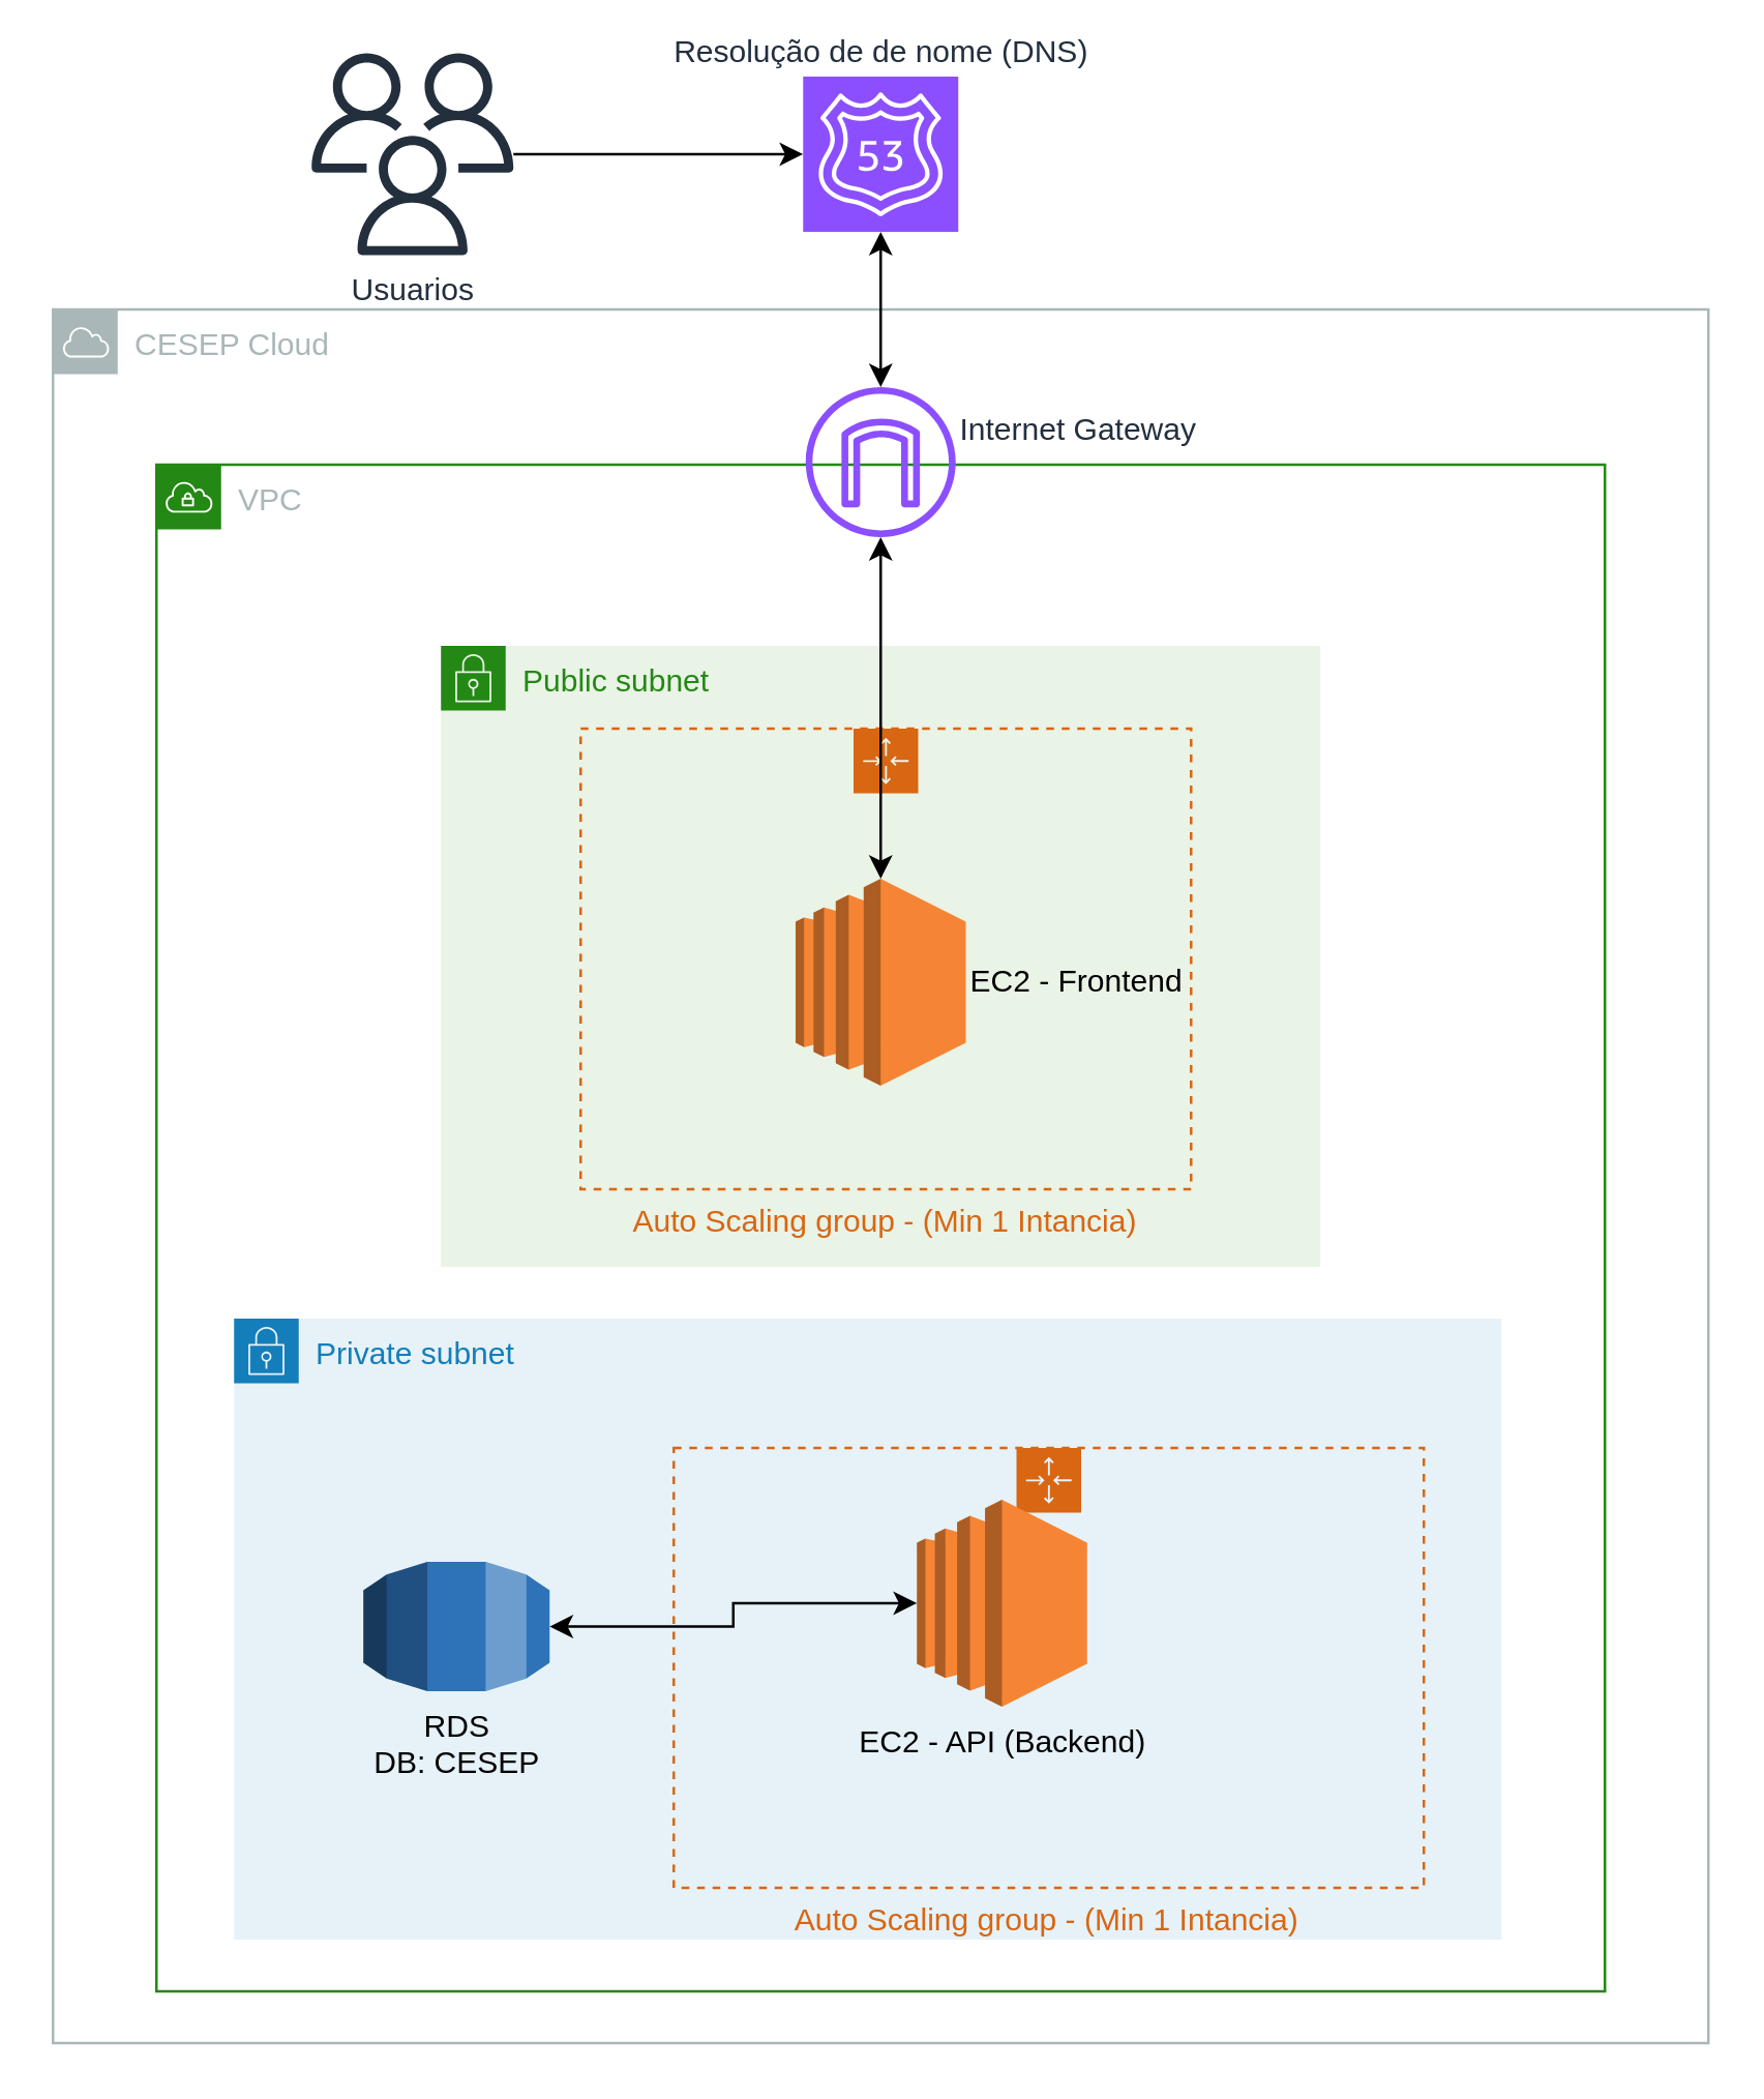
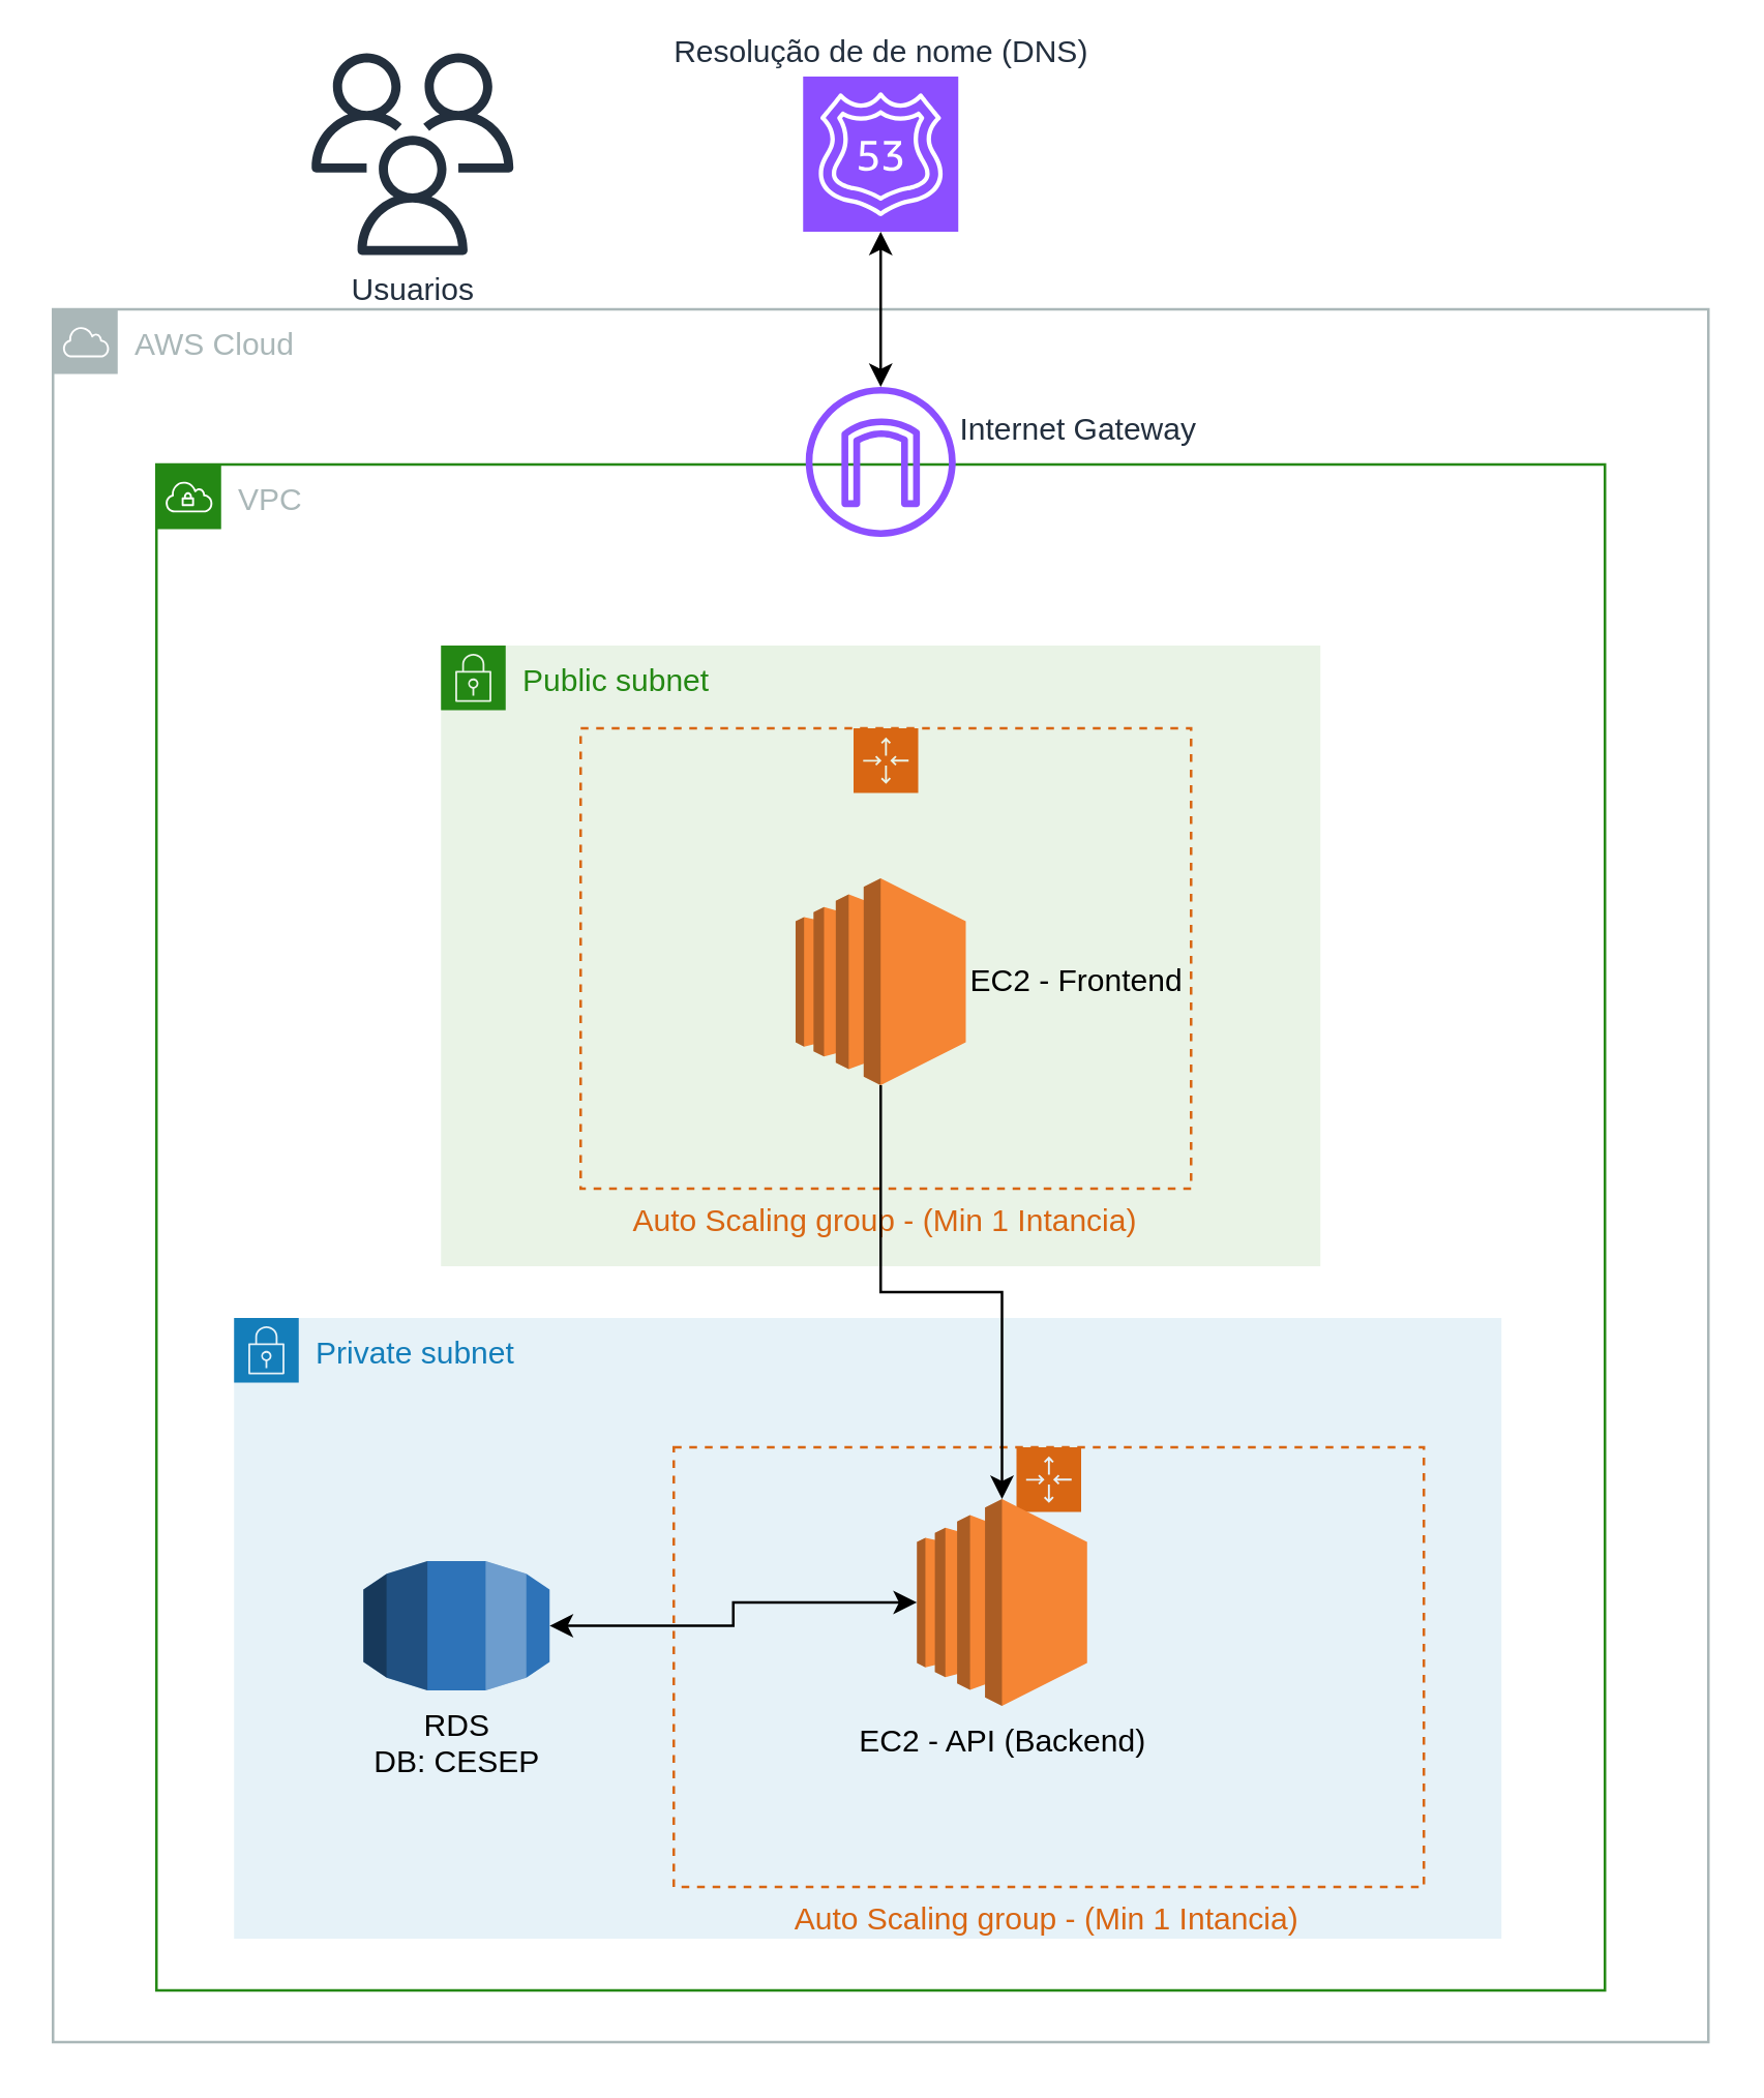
  <mxCell id="0" />
  <mxCell id="1" parent="0" />
- <mxCell id="2" value="CESEP Cloud" style="sketch=0;outlineConnect=0;gradientColor=none;html=1;whiteSpace=wrap;fontSize=12;fontStyle=0;shape=mxgraph.aws4.group;grIcon=mxgraph.aws4.group_aws_cloud;strokeColor=#AAB7B8;fillColor=none;verticalAlign=top;align=left;spacingLeft=30;fontColor=#AAB7B8;dashed=0;movable=1;resizable=1;rotatable=1;deletable=1;editable=1;locked=0;connectable=1;" vertex="1" parent="1"><mxGeometry x="20" y="119" width="640" height="670" as="geometry" /></mxCell>
+ <mxCell id="2" value="AWS Cloud" style="sketch=0;outlineConnect=0;gradientColor=none;html=1;whiteSpace=wrap;fontSize=12;fontStyle=0;shape=mxgraph.aws4.group;grIcon=mxgraph.aws4.group_aws_cloud;strokeColor=#AAB7B8;fillColor=none;verticalAlign=top;align=left;spacingLeft=30;fontColor=#AAB7B8;dashed=0;movable=1;resizable=1;rotatable=1;deletable=1;editable=1;locked=0;connectable=1;" vertex="1" parent="1"><mxGeometry x="20" y="119" width="640" height="670" as="geometry" /></mxCell>
  <mxCell id="3" value="VPC" style="points=[[0,0],[0.25,0],[0.5,0],[0.75,0],[1,0],[1,0.25],[1,0.5],[1,0.75],[1,1],[0.75,1],[0.5,1],[0.25,1],[0,1],[0,0.75],[0,0.5],[0,0.25]];outlineConnect=0;gradientColor=none;html=1;whiteSpace=wrap;fontSize=12;fontStyle=0;container=1;pointerEvents=0;collapsible=0;recursiveResize=0;shape=mxgraph.aws4.group;grIcon=mxgraph.aws4.group_vpc;strokeColor=#248814;fillColor=none;verticalAlign=top;align=left;spacingLeft=30;fontColor=#AAB7B8;dashed=0;movable=1;resizable=1;rotatable=1;deletable=1;editable=1;locked=0;connectable=1;" vertex="1" parent="1"><mxGeometry x="60" y="179" width="560" height="590" as="geometry" /></mxCell>
  <mxCell id="4" value="Public subnet" style="points=[[0,0],[0.25,0],[0.5,0],[0.75,0],[1,0],[1,0.25],[1,0.5],[1,0.75],[1,1],[0.75,1],[0.5,1],[0.25,1],[0,1],[0,0.75],[0,0.5],[0,0.25]];outlineConnect=0;gradientColor=none;html=1;whiteSpace=wrap;fontSize=12;fontStyle=0;container=1;pointerEvents=0;collapsible=0;recursiveResize=0;shape=mxgraph.aws4.group;grIcon=mxgraph.aws4.group_security_group;grStroke=0;strokeColor=#248814;fillColor=#E9F3E6;verticalAlign=top;align=left;spacingLeft=30;fontColor=#248814;dashed=0;" vertex="1" parent="3"><mxGeometry x="110" y="70" width="340" height="240" as="geometry" /></mxCell>
  <mxCell id="5" value="Private subnet" style="points=[[0,0],[0.25,0],[0.5,0],[0.75,0],[1,0],[1,0.25],[1,0.5],[1,0.75],[1,1],[0.75,1],[0.5,1],[0.25,1],[0,1],[0,0.75],[0,0.5],[0,0.25]];outlineConnect=0;gradientColor=none;html=1;whiteSpace=wrap;fontSize=12;fontStyle=0;container=1;pointerEvents=0;collapsible=0;recursiveResize=0;shape=mxgraph.aws4.group;grIcon=mxgraph.aws4.group_security_group;grStroke=0;strokeColor=#147EBA;fillColor=#E6F2F8;verticalAlign=top;align=left;spacingLeft=30;fontColor=#147EBA;dashed=0;" vertex="1" parent="3"><mxGeometry x="30" y="330" width="490" height="240" as="geometry" /></mxCell>
  <mxCell id="6" value="Internet Gateway" style="sketch=0;outlineConnect=0;fontColor=#232F3E;gradientColor=none;fillColor=#8C4FFF;strokeColor=none;dashed=0;verticalLabelPosition=top;verticalAlign=bottom;align=left;html=1;fontSize=12;fontStyle=0;aspect=fixed;pointerEvents=1;shape=mxgraph.aws4.internet_gateway;labelPosition=right;spacingBottom=-26;" vertex="1" parent="3"><mxGeometry x="251" y="-30" width="58" height="58" as="geometry" /></mxCell>
  <mxCell id="7" value="" style="edgeStyle=orthogonalEdgeStyle;rounded=0;orthogonalLoop=1;jettySize=auto;html=1;startArrow=classic;startFill=1;" edge="1" parent="1" source="8" target="6"><mxGeometry relative="1" as="geometry" /></mxCell>
  <mxCell id="8" value="Resolução de de nome (DNS)" style="sketch=0;points=[[0,0,0],[0.25,0,0],[0.5,0,0],[0.75,0,0],[1,0,0],[0,1,0],[0.25,1,0],[0.5,1,0],[0.75,1,0],[1,1,0],[0,0.25,0],[0,0.5,0],[0,0.75,0],[1,0.25,0],[1,0.5,0],[1,0.75,0]];outlineConnect=0;fontColor=#232F3E;fillColor=#8C4FFF;strokeColor=#ffffff;dashed=0;verticalLabelPosition=top;verticalAlign=bottom;align=center;html=1;fontSize=12;fontStyle=0;aspect=fixed;shape=mxgraph.aws4.resourceIcon;resIcon=mxgraph.aws4.route_53;labelPosition=center;" vertex="1" parent="1"><mxGeometry x="310" y="29" width="60" height="60" as="geometry" /></mxCell>
  <mxCell id="9" value="Auto Scaling group - (Min 1 Intancia)" style="points=[[0,0],[0.25,0],[0.5,0],[0.75,0],[1,0],[1,0.25],[1,0.5],[1,0.75],[1,1],[0.75,1],[0.5,1],[0.25,1],[0,1],[0,0.75],[0,0.5],[0,0.25]];outlineConnect=0;gradientColor=none;html=1;whiteSpace=wrap;container=1;pointerEvents=0;collapsible=0;recursiveResize=0;shape=mxgraph.aws4.groupCenter;grIcon=mxgraph.aws4.group_auto_scaling_group;grStroke=1;strokeColor=#D86613;fillColor=none;verticalAlign=top;align=center;dashed=1;spacingTop=-1;labelPosition=center;verticalLabelPosition=bottom;horizontal=1;spacing=2;fontColor=#D86613;fontSize=12;spacingLeft=0;spacingRight=1;" vertex="1" parent="1"><mxGeometry x="260" y="559" width="290" height="170" as="geometry" /></mxCell>
  <mxCell id="10" value="EC2 - API (Backend)" style="outlineConnect=0;dashed=0;verticalLabelPosition=bottom;verticalAlign=top;align=center;html=1;shape=mxgraph.aws3.ec2;fillColor=#F58534;gradientColor=none;" vertex="1" parent="9"><mxGeometry x="94" y="20" width="65.81" height="80" as="geometry" /></mxCell>
  <mxCell id="11" value="Auto Scaling group - (Min 1 Intancia)" style="points=[[0,0],[0.25,0],[0.5,0],[0.75,0],[1,0],[1,0.25],[1,0.5],[1,0.75],[1,1],[0.75,1],[0.5,1],[0.25,1],[0,1],[0,0.75],[0,0.5],[0,0.25]];outlineConnect=0;gradientColor=none;html=1;whiteSpace=wrap;fontSize=12;fontStyle=0;container=1;pointerEvents=0;collapsible=0;recursiveResize=0;shape=mxgraph.aws4.groupCenter;grIcon=mxgraph.aws4.group_auto_scaling_group;grStroke=1;strokeColor=#D86613;fillColor=none;verticalAlign=top;align=center;fontColor=#D86613;dashed=1;spacingTop=-1;labelPosition=center;verticalLabelPosition=bottom;" vertex="1" parent="1"><mxGeometry x="224" y="281" width="236" height="178" as="geometry" /></mxCell>
  <mxCell id="12" value="EC2 - Frontend" style="outlineConnect=0;dashed=0;verticalLabelPosition=middle;verticalAlign=middle;align=left;html=1;shape=mxgraph.aws3.ec2;fillColor=#F58534;gradientColor=none;labelPosition=right;" vertex="1" parent="11"><mxGeometry x="83.09" y="58" width="65.81" height="80" as="geometry" /></mxCell>
  <mxCell id="13" value="RDS&lt;br&gt;DB: CESEP" style="outlineConnect=0;dashed=0;verticalLabelPosition=bottom;verticalAlign=top;align=center;html=1;shape=mxgraph.aws3.rds;fillColor=#2E73B8;gradientColor=none;" vertex="1" parent="1"><mxGeometry x="140" y="603" width="72" height="50" as="geometry" /></mxCell>
  <mxCell id="14" style="edgeStyle=orthogonalEdgeStyle;rounded=0;orthogonalLoop=1;jettySize=auto;html=1;strokeColor=none;jumpStyle=arc;" edge="1" parent="1" source="10" target="13"><mxGeometry relative="1" as="geometry" /></mxCell>
  <mxCell id="15" style="edgeStyle=orthogonalEdgeStyle;rounded=0;orthogonalLoop=1;jettySize=auto;html=1;strokeColor=default;comic=0;shadow=0;endArrow=classic;endFill=1;startArrow=classic;startFill=1;" edge="1" parent="1" source="10" target="13"><mxGeometry relative="1" as="geometry" /></mxCell>
- <mxCell id="16" value="" style="edgeStyle=orthogonalEdgeStyle;rounded=0;orthogonalLoop=1;jettySize=auto;html=1;endArrow=classic;endFill=1;startArrow=classic;startFill=1;" edge="1" parent="1" source="6" target="12"><mxGeometry relative="1" as="geometry" /></mxCell>
- <mxCell id="17" style="edgeStyle=orthogonalEdgeStyle;rounded=0;orthogonalLoop=1;jettySize=auto;html=1;" edge="1" parent="1" source="18" target="8"><mxGeometry relative="1" as="geometry" /></mxCell>
  <mxCell id="18" value="Usuarios" style="sketch=0;outlineConnect=0;fontColor=#232F3E;gradientColor=none;fillColor=#232F3D;strokeColor=none;dashed=0;verticalLabelPosition=bottom;verticalAlign=top;align=center;html=1;fontSize=12;fontStyle=0;aspect=fixed;pointerEvents=1;shape=mxgraph.aws4.users;" vertex="1" parent="1"><mxGeometry x="120" y="20" width="78" height="78" as="geometry" /></mxCell>
+ <mxCell id="19" style="edgeStyle=orthogonalEdgeStyle;rounded=0;orthogonalLoop=1;jettySize=auto;html=1;" edge="1" parent="1" source="12" target="10"><mxGeometry relative="1" as="geometry" /></mxCell>
